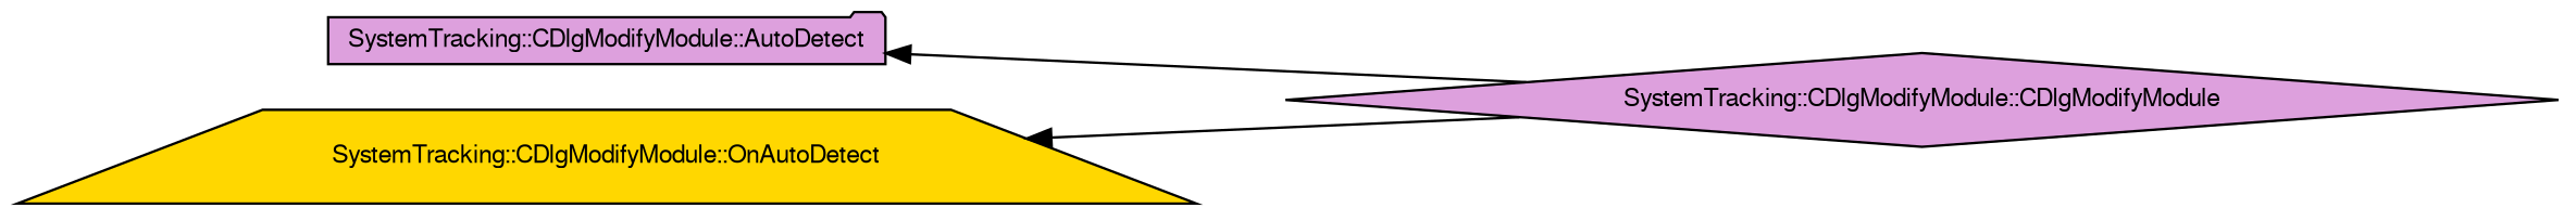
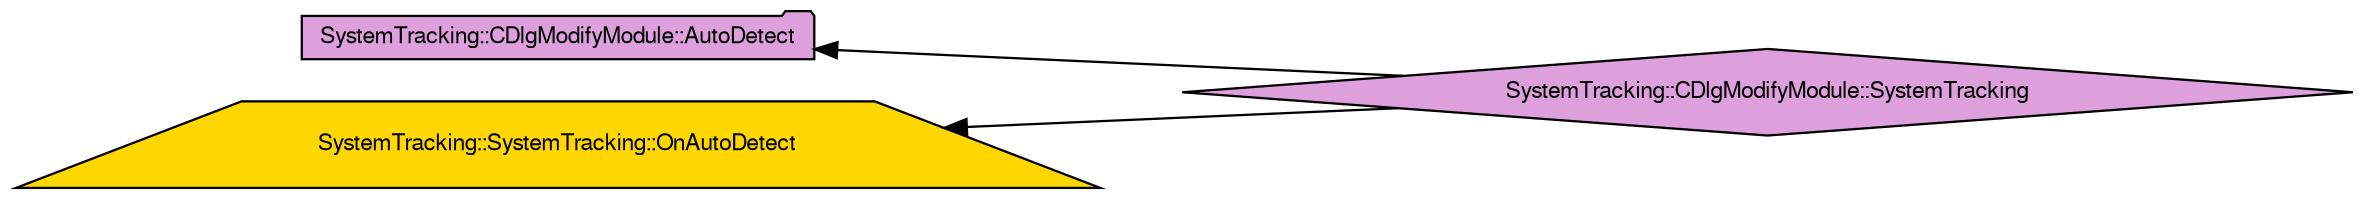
  digraph {
    rankdir=LR
    node [color=black fillcolor=plum fontname=FreeSans fontsize=10 style=filled]
    edge [color=black dir=back fontname=FreeSans fontsize=10 labelfontname=FreeSans labelfontsize=10 style=solid]
    n1 [fontcolor=black height=0.2 label="SystemTracking::CDlgModifyModule::AutoDetect" shape=folder width=0.4]
-   n2 [height=0.2 label="SystemTracking::CDlgModifyModule::CDlgModifyModule" shape=diamond width=0.4]
-   n3 [fillcolor=gold height=0.2 label="SystemTracking::CDlgModifyModule::OnAutoDetect" shape=trapezium width=0.4]
+   n2 [height=0.2 label="SystemTracking::CDlgModifyModule::SystemTracking" shape=diamond width=0.4]
+   n3 [fillcolor=gold height=0.2 label="SystemTracking::SystemTracking::OnAutoDetect" shape=trapezium width=0.4]
    n1 -> n2
    n3 -> n2
  }
